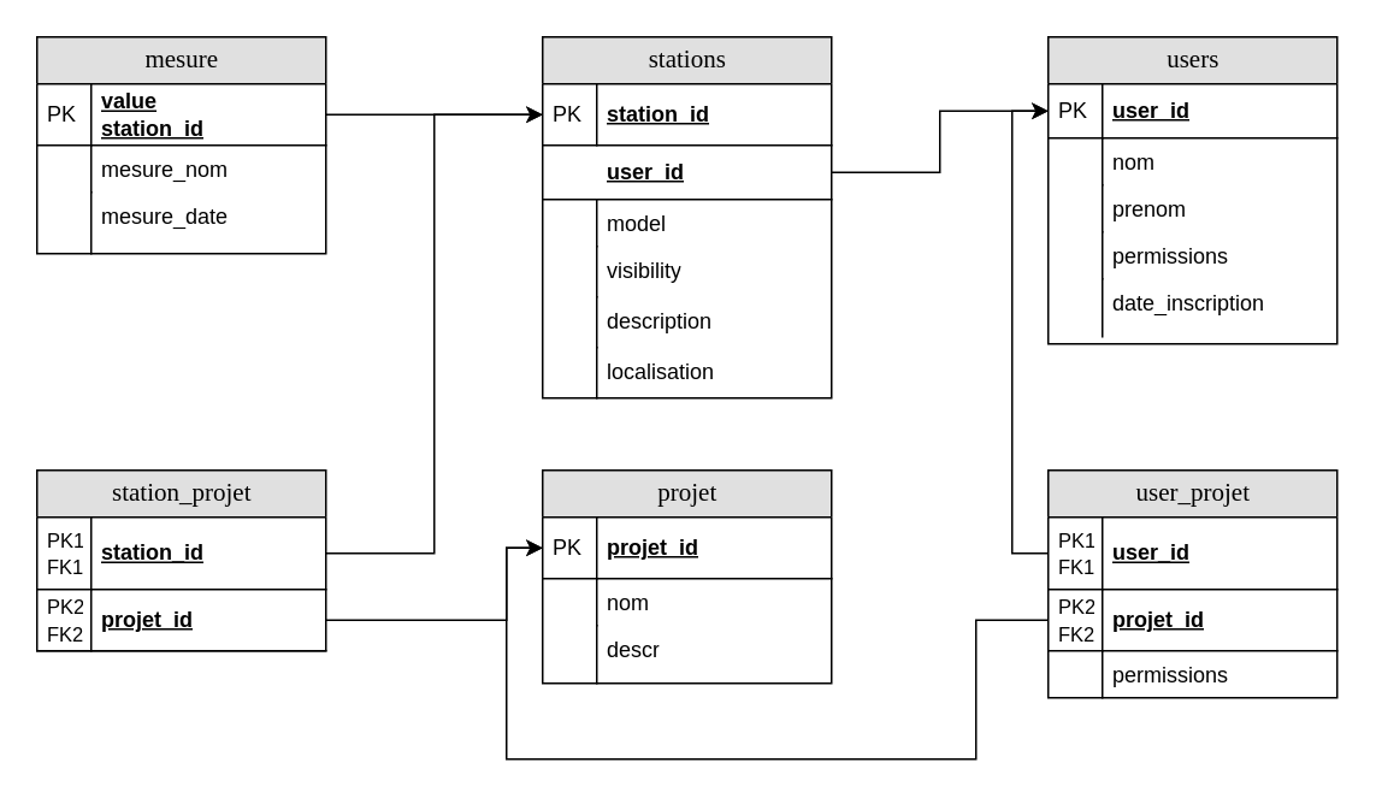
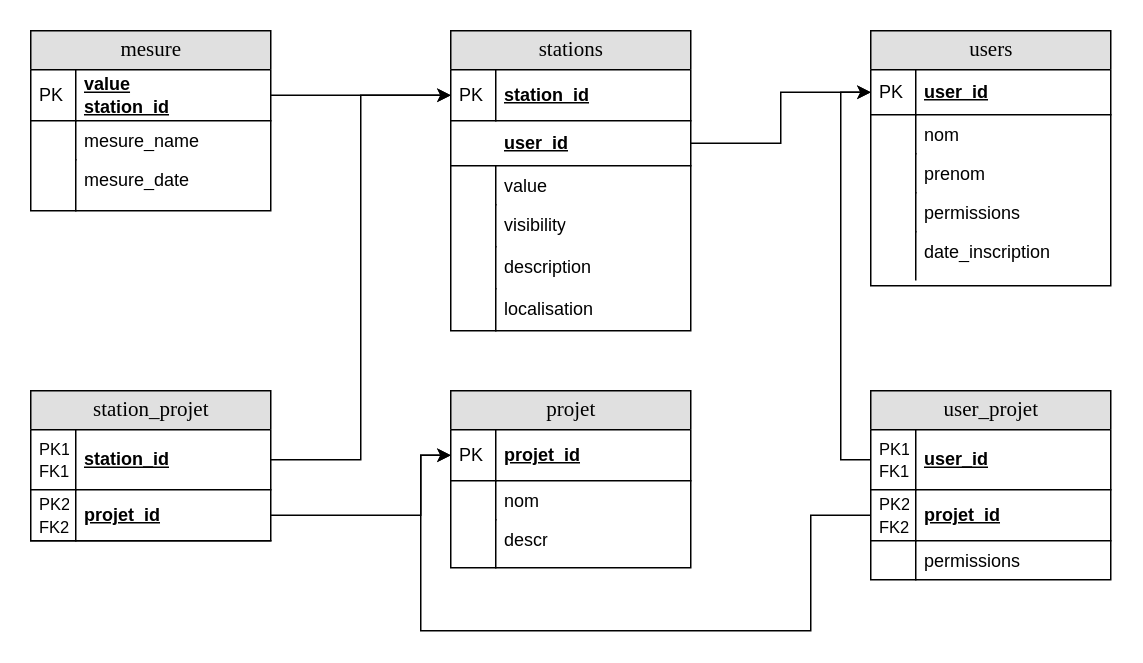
  <mxCell id="0" />
  <mxCell id="1" parent="0" />
  <mxCell id="2" value="mesure" style="swimlane;html=1;fontStyle=0;childLayout=stackLayout;horizontal=1;startSize=26;fillColor=#e0e0e0;horizontalStack=0;resizeParent=1;resizeLast=0;collapsible=1;marginBottom=0;swimlaneFillColor=#ffffff;align=center;rounded=0;shadow=0;comic=0;labelBackgroundColor=none;strokeWidth=1;fontFamily=Verdana;fontSize=14;swimlaneLine=1;" parent="1" vertex="1"><mxGeometry x="20" y="20" width="160" height="120" as="geometry" /></mxCell>
  <mxCell id="3" value="value&lt;br&gt;station_id" style="shape=partialRectangle;top=0;left=0;right=0;bottom=1;html=1;align=left;verticalAlign=middle;fillColor=none;spacingLeft=34;spacingRight=4;whiteSpace=wrap;overflow=hidden;rotatable=0;points=[[0,0.5],[1,0.5]];portConstraint=eastwest;dropTarget=0;fontStyle=5;" parent="2" vertex="1"><mxGeometry y="26" width="160" height="34" as="geometry" /></mxCell>
  <mxCell id="4" value="PK" style="shape=partialRectangle;top=0;left=0;bottom=0;html=1;fillColor=none;align=left;verticalAlign=middle;spacingLeft=4;spacingRight=4;whiteSpace=wrap;overflow=hidden;rotatable=0;points=[];portConstraint=eastwest;part=1;" parent="3" vertex="1" connectable="0"><mxGeometry width="30" height="34" as="geometry" /></mxCell>
- <mxCell id="5" value="mesure_nom" style="shape=partialRectangle;top=0;left=0;right=0;bottom=0;html=1;align=left;verticalAlign=top;fillColor=none;spacingLeft=34;spacingRight=4;whiteSpace=wrap;overflow=hidden;rotatable=0;points=[[0,0.5],[1,0.5]];portConstraint=eastwest;dropTarget=0;" parent="2" vertex="1"><mxGeometry y="60" width="160" height="26" as="geometry" /></mxCell>
+ <mxCell id="5" value="mesure_name" style="shape=partialRectangle;top=0;left=0;right=0;bottom=0;html=1;align=left;verticalAlign=top;fillColor=none;spacingLeft=34;spacingRight=4;whiteSpace=wrap;overflow=hidden;rotatable=0;points=[[0,0.5],[1,0.5]];portConstraint=eastwest;dropTarget=0;" parent="2" vertex="1"><mxGeometry y="60" width="160" height="26" as="geometry" /></mxCell>
  <mxCell id="6" value="" style="shape=partialRectangle;top=0;left=0;bottom=0;html=1;fillColor=none;align=left;verticalAlign=top;spacingLeft=4;spacingRight=4;whiteSpace=wrap;overflow=hidden;rotatable=0;points=[];portConstraint=eastwest;part=1;" parent="5" vertex="1" connectable="0"><mxGeometry width="30" height="26" as="geometry" /></mxCell>
  <mxCell id="7" value="mesure_date" style="shape=partialRectangle;top=0;left=0;right=0;bottom=0;html=1;align=left;verticalAlign=top;fillColor=none;spacingLeft=34;spacingRight=4;whiteSpace=wrap;overflow=hidden;rotatable=0;points=[[0,0.5],[1,0.5]];portConstraint=eastwest;dropTarget=0;" parent="2" vertex="1"><mxGeometry y="86" width="160" height="34" as="geometry" /></mxCell>
  <mxCell id="8" value="" style="shape=partialRectangle;top=0;left=0;bottom=0;html=1;fillColor=none;align=left;verticalAlign=top;spacingLeft=4;spacingRight=4;whiteSpace=wrap;overflow=hidden;rotatable=0;points=[];portConstraint=eastwest;part=1;" parent="7" vertex="1" connectable="0"><mxGeometry width="30" height="34" as="geometry" /></mxCell>
  <mxCell id="9" style="edgeStyle=orthogonalEdgeStyle;rounded=0;orthogonalLoop=1;jettySize=auto;html=1;exitX=1;exitY=0.5;exitDx=0;exitDy=0;entryX=0;entryY=0.5;entryDx=0;entryDy=0;" parent="1" source="3" target="23" edge="1"><mxGeometry relative="1" as="geometry" /></mxCell>
  <mxCell id="10" value="users" style="swimlane;html=1;fontStyle=0;childLayout=stackLayout;horizontal=1;startSize=26;fillColor=#e0e0e0;horizontalStack=0;resizeParent=1;resizeLast=0;collapsible=1;marginBottom=0;swimlaneFillColor=#ffffff;align=center;rounded=0;shadow=0;comic=0;labelBackgroundColor=none;strokeWidth=1;fontFamily=Verdana;fontSize=14;swimlaneLine=1;" parent="1" vertex="1"><mxGeometry x="580" y="20" width="160" height="170" as="geometry" /></mxCell>
  <mxCell id="11" value="user_id" style="shape=partialRectangle;top=0;left=0;right=0;bottom=1;html=1;align=left;verticalAlign=middle;fillColor=none;spacingLeft=34;spacingRight=4;whiteSpace=wrap;overflow=hidden;rotatable=0;points=[[0,0.5],[1,0.5]];portConstraint=eastwest;dropTarget=0;fontStyle=5;" parent="10" vertex="1"><mxGeometry y="26" width="160" height="30" as="geometry" /></mxCell>
  <mxCell id="12" value="PK" style="shape=partialRectangle;top=0;left=0;bottom=0;html=1;fillColor=none;align=left;verticalAlign=middle;spacingLeft=4;spacingRight=4;whiteSpace=wrap;overflow=hidden;rotatable=0;points=[];portConstraint=eastwest;part=1;" parent="11" vertex="1" connectable="0"><mxGeometry width="30" height="30" as="geometry" /></mxCell>
  <mxCell id="13" value="nom" style="shape=partialRectangle;top=0;left=0;right=0;bottom=0;html=1;align=left;verticalAlign=top;fillColor=none;spacingLeft=34;spacingRight=4;whiteSpace=wrap;overflow=hidden;rotatable=0;points=[[0,0.5],[1,0.5]];portConstraint=eastwest;dropTarget=0;" parent="10" vertex="1"><mxGeometry y="56" width="160" height="26" as="geometry" /></mxCell>
  <mxCell id="14" value="" style="shape=partialRectangle;top=0;left=0;bottom=0;html=1;fillColor=none;align=left;verticalAlign=top;spacingLeft=4;spacingRight=4;whiteSpace=wrap;overflow=hidden;rotatable=0;points=[];portConstraint=eastwest;part=1;" parent="13" vertex="1" connectable="0"><mxGeometry width="30" height="26" as="geometry" /></mxCell>
  <mxCell id="15" value="prenom" style="shape=partialRectangle;top=0;left=0;right=0;bottom=0;html=1;align=left;verticalAlign=top;fillColor=none;spacingLeft=34;spacingRight=4;whiteSpace=wrap;overflow=hidden;rotatable=0;points=[[0,0.5],[1,0.5]];portConstraint=eastwest;dropTarget=0;" parent="10" vertex="1"><mxGeometry y="82" width="160" height="26" as="geometry" /></mxCell>
  <mxCell id="16" value="" style="shape=partialRectangle;top=0;left=0;bottom=0;html=1;fillColor=none;align=left;verticalAlign=top;spacingLeft=4;spacingRight=4;whiteSpace=wrap;overflow=hidden;rotatable=0;points=[];portConstraint=eastwest;part=1;" parent="15" vertex="1" connectable="0"><mxGeometry width="30" height="26" as="geometry" /></mxCell>
  <mxCell id="17" value="permissions" style="shape=partialRectangle;top=0;left=0;right=0;bottom=0;html=1;align=left;verticalAlign=top;fillColor=none;spacingLeft=34;spacingRight=4;whiteSpace=wrap;overflow=hidden;rotatable=0;points=[[0,0.5],[1,0.5]];portConstraint=eastwest;dropTarget=0;" parent="10" vertex="1"><mxGeometry y="108" width="160" height="26" as="geometry" /></mxCell>
  <mxCell id="18" value="" style="shape=partialRectangle;top=0;left=0;bottom=0;html=1;fillColor=none;align=left;verticalAlign=top;spacingLeft=4;spacingRight=4;whiteSpace=wrap;overflow=hidden;rotatable=0;points=[];portConstraint=eastwest;part=1;" parent="17" vertex="1" connectable="0"><mxGeometry width="30" height="26" as="geometry" /></mxCell>
  <mxCell id="19" value="date_inscription" style="shape=partialRectangle;top=0;left=0;right=0;bottom=0;html=1;align=left;verticalAlign=top;fillColor=none;spacingLeft=34;spacingRight=4;whiteSpace=wrap;overflow=hidden;rotatable=0;points=[[0,0.5],[1,0.5]];portConstraint=eastwest;dropTarget=0;" parent="10" vertex="1"><mxGeometry y="134" width="160" height="32" as="geometry" /></mxCell>
  <mxCell id="20" value="" style="shape=partialRectangle;top=0;left=0;bottom=0;html=1;fillColor=none;align=left;verticalAlign=top;spacingLeft=4;spacingRight=4;whiteSpace=wrap;overflow=hidden;rotatable=0;points=[];portConstraint=eastwest;part=1;" parent="19" vertex="1" connectable="0"><mxGeometry width="30" height="32" as="geometry" /></mxCell>
  <mxCell id="21" style="edgeStyle=orthogonalEdgeStyle;rounded=0;orthogonalLoop=1;jettySize=auto;html=1;entryX=0;entryY=0.5;entryDx=0;entryDy=0;exitX=1;exitY=0.5;exitDx=0;exitDy=0;" parent="1" source="25" target="11" edge="1"><mxGeometry relative="1" as="geometry"><mxPoint x="530" y="100" as="sourcePoint" /></mxGeometry></mxCell>
  <mxCell id="22" value="stations" style="swimlane;html=1;fontStyle=0;childLayout=stackLayout;horizontal=1;startSize=26;fillColor=#e0e0e0;horizontalStack=0;resizeParent=1;resizeLast=0;collapsible=1;marginBottom=0;swimlaneFillColor=#ffffff;align=center;rounded=0;shadow=0;comic=0;labelBackgroundColor=none;strokeWidth=1;fontFamily=Verdana;fontSize=14;swimlaneLine=1;" parent="1" vertex="1"><mxGeometry x="300" y="20" width="160" height="200" as="geometry" /></mxCell>
  <mxCell id="23" value="station_id" style="shape=partialRectangle;top=0;left=0;right=0;bottom=1;html=1;align=left;verticalAlign=middle;fillColor=none;spacingLeft=34;spacingRight=4;whiteSpace=wrap;overflow=hidden;rotatable=0;points=[[0,0.5],[1,0.5]];portConstraint=eastwest;dropTarget=0;fontStyle=5;" parent="22" vertex="1"><mxGeometry y="26" width="160" height="34" as="geometry" /></mxCell>
  <mxCell id="24" value="PK" style="shape=partialRectangle;top=0;left=0;bottom=0;html=1;fillColor=none;align=left;verticalAlign=middle;spacingLeft=4;spacingRight=4;whiteSpace=wrap;overflow=hidden;rotatable=0;points=[];portConstraint=eastwest;part=1;" parent="23" vertex="1" connectable="0"><mxGeometry width="30" height="34" as="geometry" /></mxCell>
  <mxCell id="25" value="user_id" style="shape=partialRectangle;top=0;left=0;right=0;bottom=1;html=1;align=left;verticalAlign=middle;fillColor=none;spacingLeft=34;spacingRight=4;whiteSpace=wrap;overflow=hidden;rotatable=0;points=[[0,0.5],[1,0.5]];portConstraint=eastwest;dropTarget=0;fontStyle=5;" parent="22" vertex="1"><mxGeometry y="60" width="160" height="30" as="geometry" /></mxCell>
- <mxCell id="26" value="model" style="shape=partialRectangle;top=0;left=0;right=0;bottom=0;html=1;align=left;verticalAlign=top;fillColor=none;spacingLeft=34;spacingRight=4;whiteSpace=wrap;overflow=hidden;rotatable=0;points=[[0,0.5],[1,0.5]];portConstraint=eastwest;dropTarget=0;" parent="22" vertex="1"><mxGeometry y="90" width="160" height="26" as="geometry" /></mxCell>
+ <mxCell id="26" value="value" style="shape=partialRectangle;top=0;left=0;right=0;bottom=0;html=1;align=left;verticalAlign=top;fillColor=none;spacingLeft=34;spacingRight=4;whiteSpace=wrap;overflow=hidden;rotatable=0;points=[[0,0.5],[1,0.5]];portConstraint=eastwest;dropTarget=0;" parent="22" vertex="1"><mxGeometry y="90" width="160" height="26" as="geometry" /></mxCell>
  <mxCell id="27" value="" style="shape=partialRectangle;top=0;left=0;bottom=0;html=1;fillColor=none;align=left;verticalAlign=top;spacingLeft=4;spacingRight=4;whiteSpace=wrap;overflow=hidden;rotatable=0;points=[];portConstraint=eastwest;part=1;" parent="26" vertex="1" connectable="0"><mxGeometry width="30" height="26" as="geometry" /></mxCell>
  <mxCell id="28" value="visibility" style="shape=partialRectangle;top=0;left=0;right=0;bottom=0;html=1;align=left;verticalAlign=top;fillColor=none;spacingLeft=34;spacingRight=4;whiteSpace=wrap;overflow=hidden;rotatable=0;points=[[0,0.5],[1,0.5]];portConstraint=eastwest;dropTarget=0;" parent="22" vertex="1"><mxGeometry y="116" width="160" height="28" as="geometry" /></mxCell>
  <mxCell id="29" value="" style="shape=partialRectangle;top=0;left=0;bottom=0;html=1;fillColor=none;align=left;verticalAlign=top;spacingLeft=4;spacingRight=4;whiteSpace=wrap;overflow=hidden;rotatable=0;points=[];portConstraint=eastwest;part=1;" parent="28" vertex="1" connectable="0"><mxGeometry width="30" height="28" as="geometry" /></mxCell>
  <mxCell id="30" value="description" style="shape=partialRectangle;top=0;left=0;right=0;bottom=0;html=1;align=left;verticalAlign=top;fillColor=none;spacingLeft=34;spacingRight=4;whiteSpace=wrap;overflow=hidden;rotatable=0;points=[[0,0.5],[1,0.5]];portConstraint=eastwest;dropTarget=0;" vertex="1" parent="22"><mxGeometry y="144" width="160" height="28" as="geometry" /></mxCell>
  <mxCell id="31" value="" style="shape=partialRectangle;top=0;left=0;bottom=0;html=1;fillColor=none;align=left;verticalAlign=top;spacingLeft=4;spacingRight=4;whiteSpace=wrap;overflow=hidden;rotatable=0;points=[];portConstraint=eastwest;part=1;" vertex="1" connectable="0" parent="30"><mxGeometry width="30" height="28" as="geometry" /></mxCell>
  <mxCell id="32" value="localisation" style="shape=partialRectangle;top=0;left=0;right=0;bottom=0;html=1;align=left;verticalAlign=top;fillColor=none;spacingLeft=34;spacingRight=4;whiteSpace=wrap;overflow=hidden;rotatable=0;points=[[0,0.5],[1,0.5]];portConstraint=eastwest;dropTarget=0;" vertex="1" parent="22"><mxGeometry y="172" width="160" height="28" as="geometry" /></mxCell>
  <mxCell id="33" value="" style="shape=partialRectangle;top=0;left=0;bottom=0;html=1;fillColor=none;align=left;verticalAlign=top;spacingLeft=4;spacingRight=4;whiteSpace=wrap;overflow=hidden;rotatable=0;points=[];portConstraint=eastwest;part=1;" vertex="1" connectable="0" parent="32"><mxGeometry width="30" height="28" as="geometry" /></mxCell>
  <mxCell id="34" value="station_projet" style="swimlane;html=1;fontStyle=0;childLayout=stackLayout;horizontal=1;startSize=26;fillColor=#e0e0e0;horizontalStack=0;resizeParent=1;resizeLast=0;collapsible=1;marginBottom=0;swimlaneFillColor=#ffffff;align=center;rounded=0;shadow=0;comic=0;labelBackgroundColor=none;strokeWidth=1;fontFamily=Verdana;fontSize=14;swimlaneLine=1;" parent="1" vertex="1"><mxGeometry x="20" y="260" width="160" height="100" as="geometry" /></mxCell>
  <mxCell id="35" value="station_id" style="shape=partialRectangle;top=0;left=0;right=0;bottom=1;html=1;align=left;verticalAlign=middle;fillColor=none;spacingLeft=34;spacingRight=4;whiteSpace=wrap;overflow=hidden;rotatable=0;points=[[0,0.5],[1,0.5]];portConstraint=eastwest;dropTarget=0;fontStyle=5;" parent="34" vertex="1"><mxGeometry y="26" width="160" height="40" as="geometry" /></mxCell>
  <mxCell id="36" value="&lt;font style=&quot;font-size: 11px&quot;&gt;PK1&lt;br&gt;FK1&lt;/font&gt;" style="shape=partialRectangle;top=0;left=0;bottom=0;html=1;fillColor=none;align=left;verticalAlign=middle;spacingLeft=4;spacingRight=4;whiteSpace=wrap;overflow=hidden;rotatable=0;points=[];portConstraint=eastwest;part=1;" parent="35" vertex="1" connectable="0"><mxGeometry width="30" height="40" as="geometry" /></mxCell>
  <mxCell id="37" value="projet_id" style="shape=partialRectangle;top=0;left=0;right=0;bottom=1;html=1;align=left;verticalAlign=middle;fillColor=none;spacingLeft=34;spacingRight=4;whiteSpace=wrap;overflow=hidden;rotatable=0;points=[[0,0.5],[1,0.5]];portConstraint=eastwest;dropTarget=0;fontStyle=5;" parent="34" vertex="1"><mxGeometry y="66" width="160" height="34" as="geometry" /></mxCell>
  <mxCell id="38" value="&lt;font style=&quot;font-size: 11px&quot;&gt;PK2&lt;br&gt;FK2&lt;/font&gt;" style="shape=partialRectangle;top=0;left=0;bottom=0;html=1;fillColor=none;align=left;verticalAlign=middle;spacingLeft=4;spacingRight=4;whiteSpace=wrap;overflow=hidden;rotatable=0;points=[];portConstraint=eastwest;part=1;" parent="37" vertex="1" connectable="0"><mxGeometry width="30" height="34" as="geometry" /></mxCell>
  <mxCell id="39" value="projet" style="swimlane;html=1;fontStyle=0;childLayout=stackLayout;horizontal=1;startSize=26;fillColor=#e0e0e0;horizontalStack=0;resizeParent=1;resizeLast=0;collapsible=1;marginBottom=0;swimlaneFillColor=#ffffff;align=center;rounded=0;shadow=0;comic=0;labelBackgroundColor=none;strokeWidth=1;fontFamily=Verdana;fontSize=14;swimlaneLine=1;" parent="1" vertex="1"><mxGeometry x="300" y="260" width="160" height="118" as="geometry" /></mxCell>
  <mxCell id="40" value="projet_id" style="shape=partialRectangle;top=0;left=0;right=0;bottom=1;html=1;align=left;verticalAlign=middle;fillColor=none;spacingLeft=34;spacingRight=4;whiteSpace=wrap;overflow=hidden;rotatable=0;points=[[0,0.5],[1,0.5]];portConstraint=eastwest;dropTarget=0;fontStyle=5;" parent="39" vertex="1"><mxGeometry y="26" width="160" height="34" as="geometry" /></mxCell>
  <mxCell id="41" value="PK" style="shape=partialRectangle;top=0;left=0;bottom=0;html=1;fillColor=none;align=left;verticalAlign=middle;spacingLeft=4;spacingRight=4;whiteSpace=wrap;overflow=hidden;rotatable=0;points=[];portConstraint=eastwest;part=1;" parent="40" vertex="1" connectable="0"><mxGeometry width="30" height="34" as="geometry" /></mxCell>
  <mxCell id="42" value="nom" style="shape=partialRectangle;top=0;left=0;right=0;bottom=0;html=1;align=left;verticalAlign=top;fillColor=none;spacingLeft=34;spacingRight=4;whiteSpace=wrap;overflow=hidden;rotatable=0;points=[[0,0.5],[1,0.5]];portConstraint=eastwest;dropTarget=0;" parent="39" vertex="1"><mxGeometry y="60" width="160" height="26" as="geometry" /></mxCell>
  <mxCell id="43" value="" style="shape=partialRectangle;top=0;left=0;bottom=0;html=1;fillColor=none;align=left;verticalAlign=top;spacingLeft=4;spacingRight=4;whiteSpace=wrap;overflow=hidden;rotatable=0;points=[];portConstraint=eastwest;part=1;" parent="42" vertex="1" connectable="0"><mxGeometry width="30" height="26" as="geometry" /></mxCell>
  <mxCell id="44" value="descr" style="shape=partialRectangle;top=0;left=0;right=0;bottom=0;html=1;align=left;verticalAlign=top;fillColor=none;spacingLeft=34;spacingRight=4;whiteSpace=wrap;overflow=hidden;rotatable=0;points=[[0,0.5],[1,0.5]];portConstraint=eastwest;dropTarget=0;" parent="39" vertex="1"><mxGeometry y="86" width="160" height="32" as="geometry" /></mxCell>
  <mxCell id="45" value="" style="shape=partialRectangle;top=0;left=0;bottom=0;html=1;fillColor=none;align=left;verticalAlign=top;spacingLeft=4;spacingRight=4;whiteSpace=wrap;overflow=hidden;rotatable=0;points=[];portConstraint=eastwest;part=1;" parent="44" vertex="1" connectable="0"><mxGeometry width="30" height="32" as="geometry" /></mxCell>
  <mxCell id="46" value="user_projet" style="swimlane;html=1;fontStyle=0;childLayout=stackLayout;horizontal=1;startSize=26;fillColor=#e0e0e0;horizontalStack=0;resizeParent=1;resizeLast=0;collapsible=1;marginBottom=0;swimlaneFillColor=#ffffff;align=center;rounded=0;shadow=0;comic=0;labelBackgroundColor=none;strokeWidth=1;fontFamily=Verdana;fontSize=14;swimlaneLine=1;" parent="1" vertex="1"><mxGeometry x="580" y="260" width="160" height="126" as="geometry" /></mxCell>
  <mxCell id="47" value="user_id" style="shape=partialRectangle;top=0;left=0;right=0;bottom=1;html=1;align=left;verticalAlign=middle;fillColor=none;spacingLeft=34;spacingRight=4;whiteSpace=wrap;overflow=hidden;rotatable=0;points=[[0,0.5],[1,0.5]];portConstraint=eastwest;dropTarget=0;fontStyle=5;" parent="46" vertex="1"><mxGeometry y="26" width="160" height="40" as="geometry" /></mxCell>
  <mxCell id="48" value="&lt;font style=&quot;font-size: 11px&quot;&gt;PK1&lt;br&gt;FK1&lt;/font&gt;" style="shape=partialRectangle;top=0;left=0;bottom=0;html=1;fillColor=none;align=left;verticalAlign=middle;spacingLeft=4;spacingRight=4;whiteSpace=wrap;overflow=hidden;rotatable=0;points=[];portConstraint=eastwest;part=1;" parent="47" vertex="1" connectable="0"><mxGeometry width="30" height="40" as="geometry" /></mxCell>
  <mxCell id="49" value="projet_id" style="shape=partialRectangle;top=0;left=0;right=0;bottom=1;html=1;align=left;verticalAlign=middle;fillColor=none;spacingLeft=34;spacingRight=4;whiteSpace=wrap;overflow=hidden;rotatable=0;points=[[0,0.5],[1,0.5]];portConstraint=eastwest;dropTarget=0;fontStyle=5;" parent="46" vertex="1"><mxGeometry y="66" width="160" height="34" as="geometry" /></mxCell>
  <mxCell id="50" value="&lt;font style=&quot;font-size: 11px&quot;&gt;PK2&lt;br&gt;FK2&lt;/font&gt;" style="shape=partialRectangle;top=0;left=0;bottom=0;html=1;fillColor=none;align=left;verticalAlign=middle;spacingLeft=4;spacingRight=4;whiteSpace=wrap;overflow=hidden;rotatable=0;points=[];portConstraint=eastwest;part=1;" parent="49" vertex="1" connectable="0"><mxGeometry width="30" height="34.0" as="geometry" /></mxCell>
  <mxCell id="51" value="permissions" style="shape=partialRectangle;top=0;left=0;right=0;bottom=0;html=1;align=left;verticalAlign=top;fillColor=none;spacingLeft=34;spacingRight=4;whiteSpace=wrap;overflow=hidden;rotatable=0;points=[[0,0.5],[1,0.5]];portConstraint=eastwest;dropTarget=0;" parent="46" vertex="1"><mxGeometry y="100" width="160" height="26" as="geometry" /></mxCell>
  <mxCell id="52" value="" style="shape=partialRectangle;top=0;left=0;bottom=0;html=1;fillColor=none;align=left;verticalAlign=top;spacingLeft=4;spacingRight=4;whiteSpace=wrap;overflow=hidden;rotatable=0;points=[];portConstraint=eastwest;part=1;" parent="51" vertex="1" connectable="0"><mxGeometry width="30" height="26" as="geometry" /></mxCell>
  <mxCell id="53" style="edgeStyle=orthogonalEdgeStyle;rounded=0;orthogonalLoop=1;jettySize=auto;html=1;entryX=0;entryY=0.5;entryDx=0;entryDy=0;" edge="1" parent="1" source="47" target="11"><mxGeometry relative="1" as="geometry" /></mxCell>
  <mxCell id="54" style="edgeStyle=orthogonalEdgeStyle;rounded=0;orthogonalLoop=1;jettySize=auto;html=1;entryX=0;entryY=0.5;entryDx=0;entryDy=0;" edge="1" parent="1" source="49" target="40"><mxGeometry relative="1" as="geometry"><Array as="points"><mxPoint x="540" y="343" /><mxPoint x="540" y="420" /><mxPoint x="280" y="420" /><mxPoint x="280" y="303" /></Array></mxGeometry></mxCell>
  <mxCell id="55" style="edgeStyle=orthogonalEdgeStyle;rounded=0;orthogonalLoop=1;jettySize=auto;html=1;entryX=0;entryY=0.5;entryDx=0;entryDy=0;" edge="1" parent="1" source="35" target="23"><mxGeometry relative="1" as="geometry" /></mxCell>
  <mxCell id="56" style="edgeStyle=orthogonalEdgeStyle;rounded=0;orthogonalLoop=1;jettySize=auto;html=1;" edge="1" parent="1" source="37" target="40"><mxGeometry relative="1" as="geometry"><Array as="points"><mxPoint x="280" y="343" /><mxPoint x="280" y="303" /></Array></mxGeometry></mxCell>
